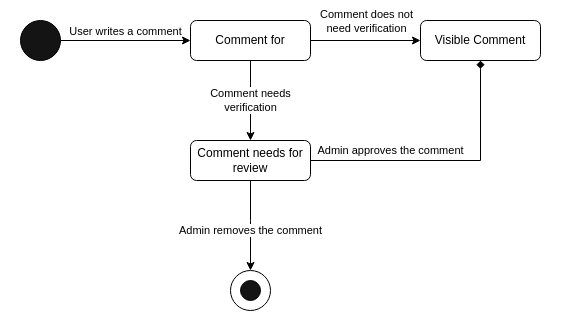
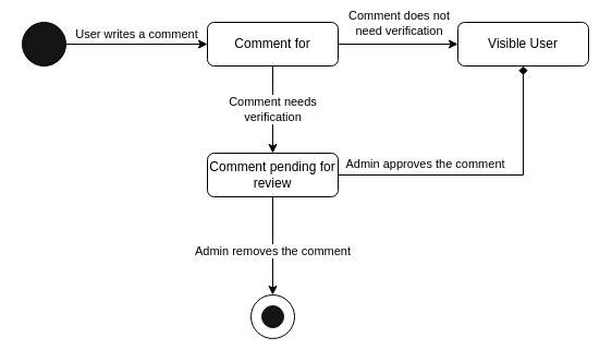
  <mxCell id="0" />
  <mxCell id="1" parent="0" />
  <mxCell id="2" style="edgeStyle=orthogonalEdgeStyle;rounded=0;orthogonalLoop=1;jettySize=auto;html=1;entryX=0;entryY=0.5;entryDx=0;entryDy=0;" edge="1" parent="1" source="4" target="8"><mxGeometry relative="1" as="geometry" /></mxCell>
  <mxCell id="3" value="User writes a comment" style="edgeLabel;html=1;align=center;verticalAlign=middle;resizable=0;points=[];" vertex="1" connectable="0" parent="2"><mxGeometry x="-0.217" y="3" relative="1" as="geometry"><mxPoint x="13" y="-7" as="offset" /></mxGeometry></mxCell>
  <mxCell id="4" value="" style="ellipse;whiteSpace=wrap;html=1;aspect=fixed;fillColor=#141414;" vertex="1" parent="1"><mxGeometry x="20" y="20" width="40" height="40" as="geometry" /></mxCell>
  <mxCell id="5" style="edgeStyle=orthogonalEdgeStyle;rounded=0;orthogonalLoop=1;jettySize=auto;html=1;entryX=0;entryY=0.5;entryDx=0;entryDy=0;" edge="1" parent="1" source="8" target="9"><mxGeometry relative="1" as="geometry" /></mxCell>
  <mxCell id="6" value="Comment does not&lt;br&gt;need verification" style="edgeLabel;html=1;align=center;verticalAlign=middle;resizable=0;points=[];" vertex="1" connectable="0" parent="5"><mxGeometry x="0.218" y="1" relative="1" as="geometry"><mxPoint x="-12" y="-19" as="offset" /></mxGeometry></mxCell>
  <mxCell id="7" value="Comment needs&lt;br&gt;verification" style="edgeStyle=orthogonalEdgeStyle;rounded=0;orthogonalLoop=1;jettySize=auto;html=1;" edge="1" parent="1" source="8" target="12"><mxGeometry relative="1" as="geometry" /></mxCell>
  <mxCell id="8" value="Comment for" style="rounded=1;whiteSpace=wrap;html=1;fillColor=#FFFFFF;" vertex="1" parent="1"><mxGeometry x="190" y="20" width="120" height="40" as="geometry" /></mxCell>
- <mxCell id="9" value="Visible Comment" style="rounded=1;whiteSpace=wrap;html=1;fillColor=#FFFFFF;" vertex="1" parent="1"><mxGeometry x="420" y="20" width="120" height="40" as="geometry" /></mxCell>
+ <mxCell id="9" value="Visible User" style="rounded=1;whiteSpace=wrap;html=1;fillColor=#FFFFFF;" vertex="1" parent="1"><mxGeometry x="420" y="20" width="120" height="40" as="geometry" /></mxCell>
  <mxCell id="10" value="Admin approves the comment" style="edgeStyle=orthogonalEdgeStyle;rounded=0;orthogonalLoop=1;jettySize=auto;html=1;endArrow=diamond;" edge="1" parent="1" source="12" target="9"><mxGeometry x="-0.407" y="10" relative="1" as="geometry"><mxPoint as="offset" /></mxGeometry></mxCell>
  <mxCell id="11" value="Admin removes the comment" style="edgeStyle=orthogonalEdgeStyle;rounded=0;orthogonalLoop=1;jettySize=auto;html=1;entryX=0.5;entryY=0;entryDx=0;entryDy=0;" edge="1" parent="1" source="12" target="13"><mxGeometry x="0.111" relative="1" as="geometry"><Array as="points"><mxPoint x="250" y="220" /><mxPoint x="250" y="220" /></Array><mxPoint as="offset" /></mxGeometry></mxCell>
- <mxCell id="12" value="Comment needs for review" style="rounded=1;whiteSpace=wrap;html=1;fillColor=#FFFFFF;" vertex="1" parent="1"><mxGeometry x="190" y="140" width="120" height="40" as="geometry" /></mxCell>
+ <mxCell id="12" value="Comment pending for review" style="rounded=1;whiteSpace=wrap;html=1;fillColor=#FFFFFF;" vertex="1" parent="1"><mxGeometry x="190" y="140" width="120" height="40" as="geometry" /></mxCell>
  <mxCell id="13" value="" style="ellipse;whiteSpace=wrap;html=1;aspect=fixed;fillColor=#ffffff;" vertex="1" parent="1"><mxGeometry x="230" y="270" width="40" height="40" as="geometry" /></mxCell>
  <mxCell id="14" value="" style="ellipse;whiteSpace=wrap;html=1;aspect=fixed;fillColor=#141414;" vertex="1" parent="1"><mxGeometry x="240" y="280" width="20" height="20" as="geometry" /></mxCell>
